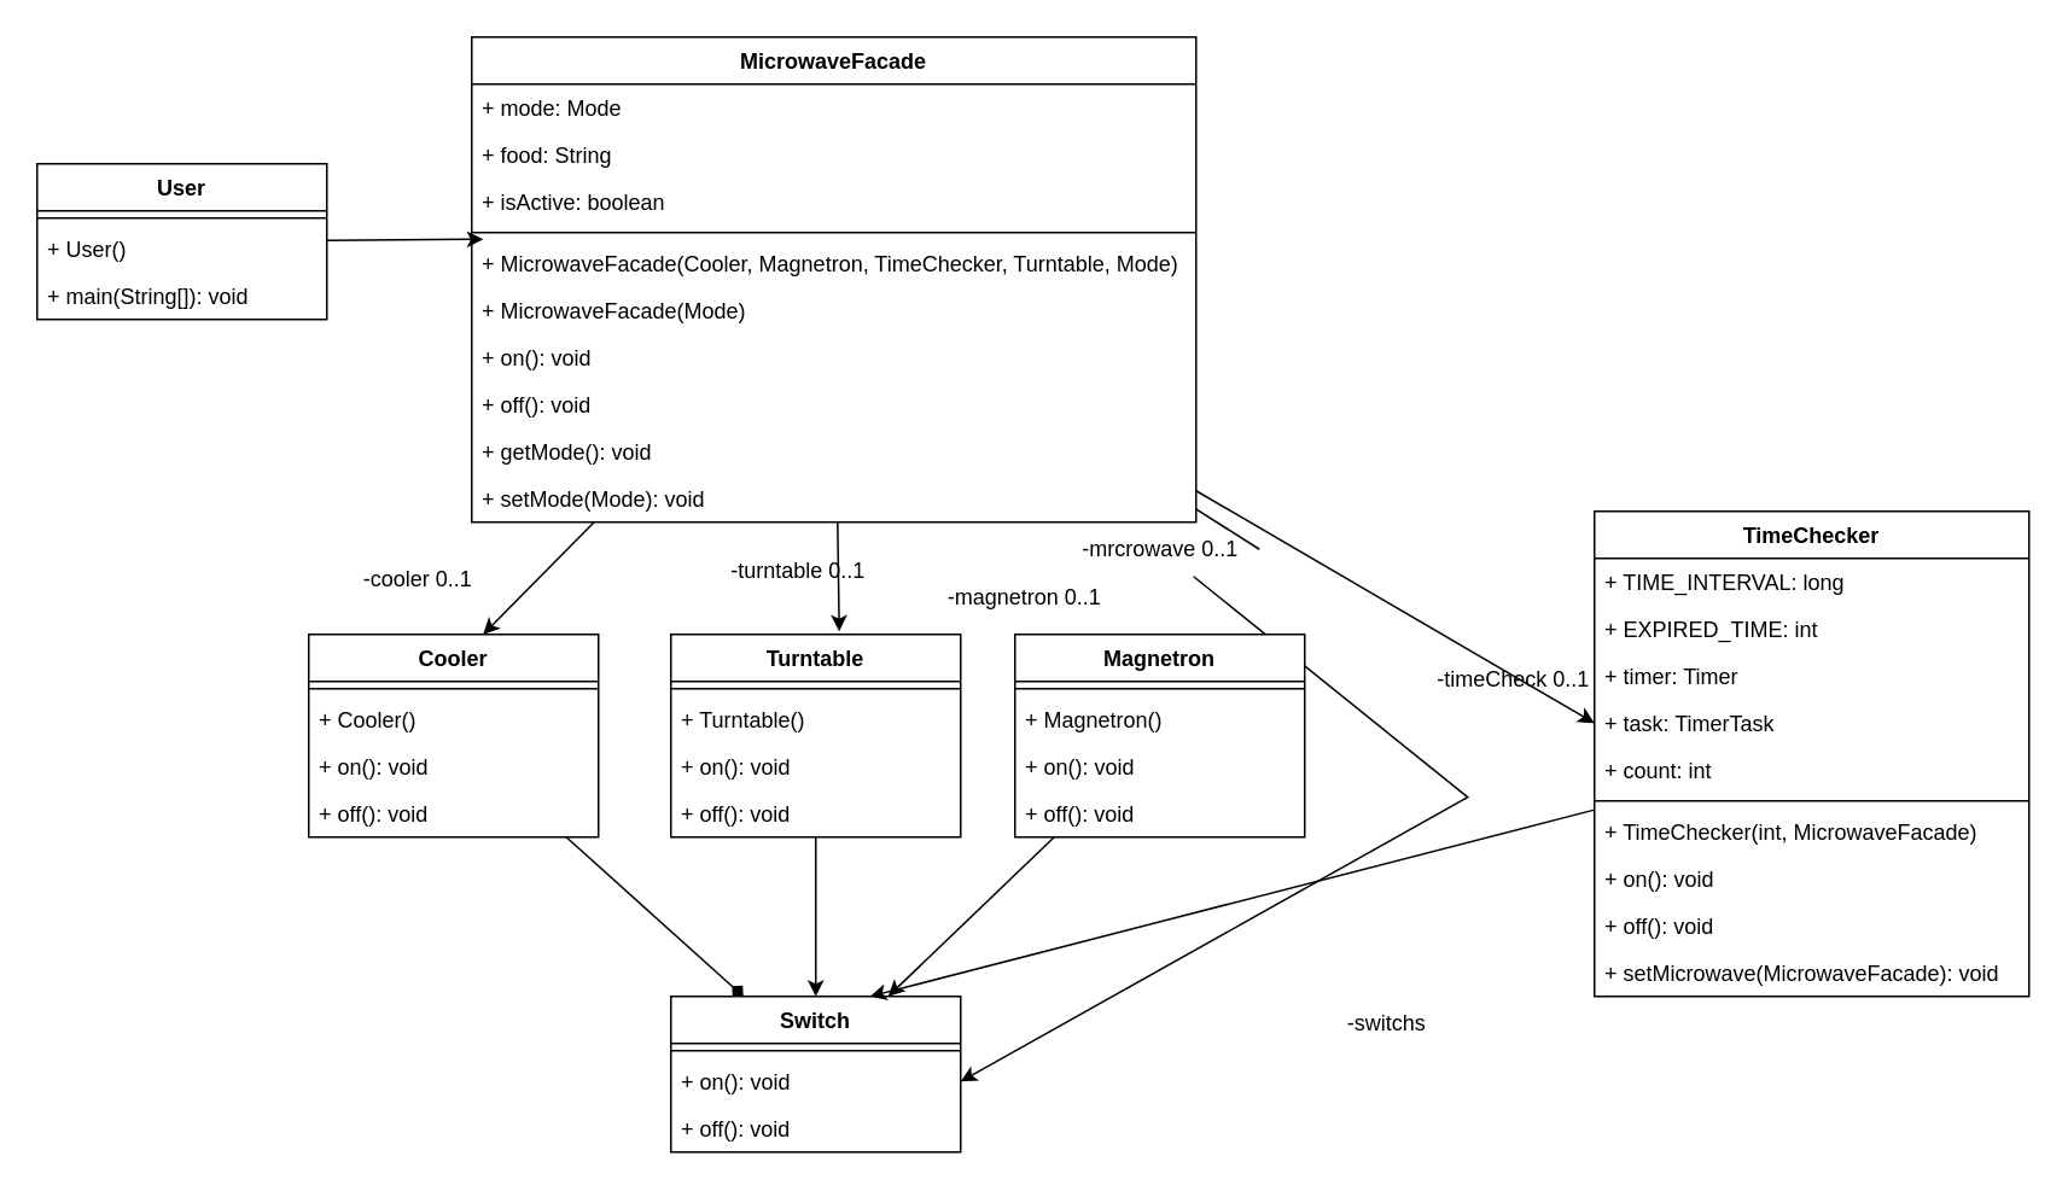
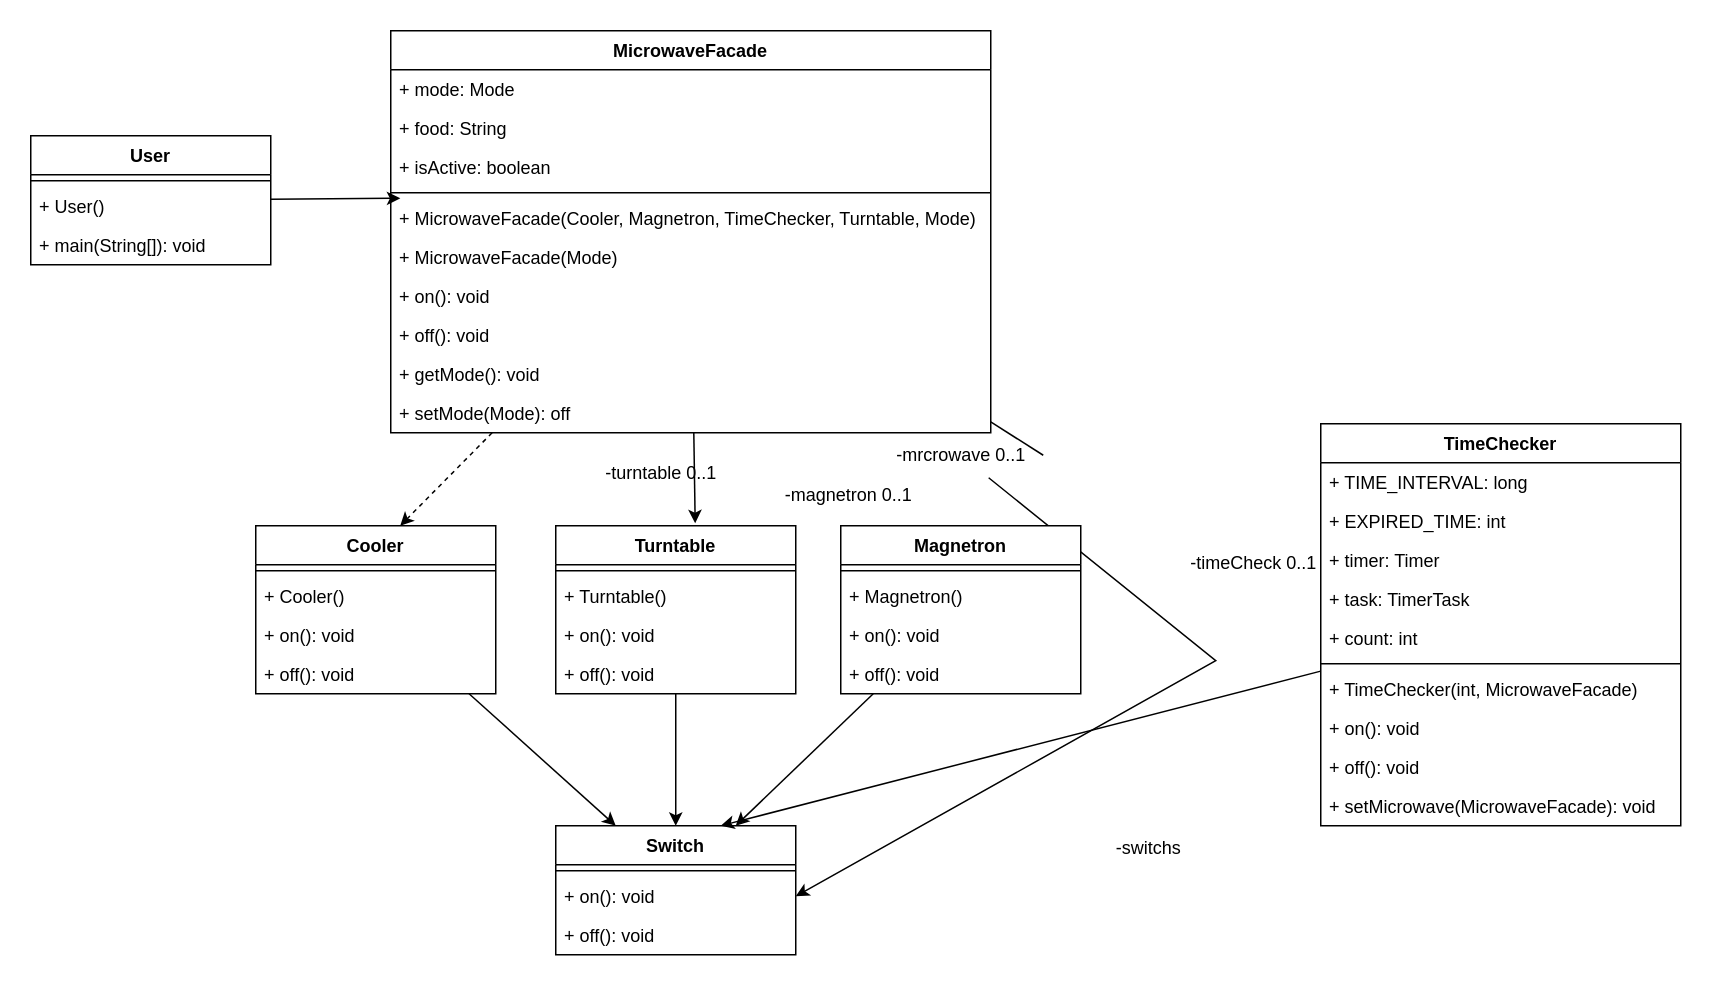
  <mxCell id="0" />
  <mxCell id="1" parent="0" />
  <mxCell id="2" style="edgeStyle=none;rounded=0;orthogonalLoop=1;jettySize=auto;html=1;entryX=0.016;entryY=-0.013;entryDx=0;entryDy=0;entryPerimeter=0;" edge="1" parent="1" source="3" target="16"><mxGeometry relative="1" as="geometry" /></mxCell>
  <mxCell id="3" value="User" style="swimlane;fontStyle=1;align=center;verticalAlign=top;childLayout=stackLayout;horizontal=1;startSize=26;horizontalStack=0;resizeParent=1;resizeParentMax=0;resizeLast=0;collapsible=1;marginBottom=0;" vertex="1" parent="1"><mxGeometry x="20" y="90" width="160" height="86" as="geometry" /></mxCell>
  <mxCell id="4" value="" style="line;strokeWidth=1;fillColor=none;align=left;verticalAlign=middle;spacingTop=-1;spacingLeft=3;spacingRight=3;rotatable=0;labelPosition=right;points=[];portConstraint=eastwest;strokeColor=inherit;" vertex="1" parent="3"><mxGeometry y="26" width="160" height="8" as="geometry" /></mxCell>
  <mxCell id="5" value="+ User()" style="text;strokeColor=none;fillColor=none;align=left;verticalAlign=top;spacingLeft=4;spacingRight=4;overflow=hidden;rotatable=0;points=[[0,0.5],[1,0.5]];portConstraint=eastwest;" vertex="1" parent="3"><mxGeometry y="34" width="160" height="26" as="geometry" /></mxCell>
  <mxCell id="6" value="+ main(String[]): void" style="text;strokeColor=none;fillColor=none;align=left;verticalAlign=top;spacingLeft=4;spacingRight=4;overflow=hidden;rotatable=0;points=[[0,0.5],[1,0.5]];portConstraint=eastwest;" vertex="1" parent="3"><mxGeometry y="60" width="160" height="26" as="geometry" /></mxCell>
- <mxCell id="7" style="edgeStyle=none;rounded=0;orthogonalLoop=1;jettySize=auto;html=1;entryX=0.602;entryY=0;entryDx=0;entryDy=0;entryPerimeter=0;" edge="1" parent="1" source="11" target="23"><mxGeometry relative="1" as="geometry" /></mxCell>
+ <mxCell id="7" style="edgeStyle=none;rounded=0;orthogonalLoop=1;jettySize=auto;html=1;entryX=0.602;entryY=0;entryDx=0;entryDy=0;entryPerimeter=0;dashed=1;" edge="1" parent="1" source="11" target="23"><mxGeometry relative="1" as="geometry" /></mxCell>
  <mxCell id="8" style="edgeStyle=none;rounded=0;orthogonalLoop=1;jettySize=auto;html=1;entryX=0.581;entryY=-0.015;entryDx=0;entryDy=0;entryPerimeter=0;" edge="1" parent="1" source="11" target="29"><mxGeometry relative="1" as="geometry" /></mxCell>
  <mxCell id="9" style="edgeStyle=none;rounded=0;orthogonalLoop=1;jettySize=auto;html=1;entryX=1;entryY=0.5;entryDx=0;entryDy=0;startArrow=none;" edge="1" parent="1" source="59" target="42"><mxGeometry relative="1" as="geometry"><Array as="points"><mxPoint x="810" y="440" /></Array></mxGeometry></mxCell>
- <mxCell id="10" style="edgeStyle=none;rounded=0;orthogonalLoop=1;jettySize=auto;html=1;entryX=0;entryY=0.5;entryDx=0;entryDy=0;" edge="1" parent="1" source="11" target="49"><mxGeometry relative="1" as="geometry" /></mxCell>
  <mxCell id="11" value="MicrowaveFacade" style="swimlane;fontStyle=1;align=center;verticalAlign=top;childLayout=stackLayout;horizontal=1;startSize=26;horizontalStack=0;resizeParent=1;resizeParentMax=0;resizeLast=0;collapsible=1;marginBottom=0;" vertex="1" parent="1"><mxGeometry x="260" y="20" width="400" height="268" as="geometry" /></mxCell>
  <mxCell id="12" value="+ mode: Mode" style="text;strokeColor=none;fillColor=none;align=left;verticalAlign=top;spacingLeft=4;spacingRight=4;overflow=hidden;rotatable=0;points=[[0,0.5],[1,0.5]];portConstraint=eastwest;" vertex="1" parent="11"><mxGeometry y="26" width="400" height="26" as="geometry" /></mxCell>
  <mxCell id="13" value="+ food: String" style="text;strokeColor=none;fillColor=none;align=left;verticalAlign=top;spacingLeft=4;spacingRight=4;overflow=hidden;rotatable=0;points=[[0,0.5],[1,0.5]];portConstraint=eastwest;" vertex="1" parent="11"><mxGeometry y="52" width="400" height="26" as="geometry" /></mxCell>
  <mxCell id="14" value="+ isActive: boolean" style="text;strokeColor=none;fillColor=none;align=left;verticalAlign=top;spacingLeft=4;spacingRight=4;overflow=hidden;rotatable=0;points=[[0,0.5],[1,0.5]];portConstraint=eastwest;" vertex="1" parent="11"><mxGeometry y="78" width="400" height="26" as="geometry" /></mxCell>
  <mxCell id="15" value="" style="line;strokeWidth=1;fillColor=none;align=left;verticalAlign=middle;spacingTop=-1;spacingLeft=3;spacingRight=3;rotatable=0;labelPosition=right;points=[];portConstraint=eastwest;strokeColor=inherit;" vertex="1" parent="11"><mxGeometry y="104" width="400" height="8" as="geometry" /></mxCell>
  <mxCell id="16" value="+ MicrowaveFacade(Cooler, Magnetron, TimeChecker, Turntable, Mode)" style="text;strokeColor=none;fillColor=none;align=left;verticalAlign=top;spacingLeft=4;spacingRight=4;overflow=hidden;rotatable=0;points=[[0,0.5],[1,0.5]];portConstraint=eastwest;" vertex="1" parent="11"><mxGeometry y="112" width="400" height="26" as="geometry" /></mxCell>
  <mxCell id="17" value="+ MicrowaveFacade(Mode)" style="text;strokeColor=none;fillColor=none;align=left;verticalAlign=top;spacingLeft=4;spacingRight=4;overflow=hidden;rotatable=0;points=[[0,0.5],[1,0.5]];portConstraint=eastwest;" vertex="1" parent="11"><mxGeometry y="138" width="400" height="26" as="geometry" /></mxCell>
  <mxCell id="18" value="+ on(): void" style="text;strokeColor=none;fillColor=none;align=left;verticalAlign=top;spacingLeft=4;spacingRight=4;overflow=hidden;rotatable=0;points=[[0,0.5],[1,0.5]];portConstraint=eastwest;" vertex="1" parent="11"><mxGeometry y="164" width="400" height="26" as="geometry" /></mxCell>
  <mxCell id="19" value="+ off(): void" style="text;strokeColor=none;fillColor=none;align=left;verticalAlign=top;spacingLeft=4;spacingRight=4;overflow=hidden;rotatable=0;points=[[0,0.5],[1,0.5]];portConstraint=eastwest;" vertex="1" parent="11"><mxGeometry y="190" width="400" height="26" as="geometry" /></mxCell>
  <mxCell id="20" value="+ getMode(): void" style="text;strokeColor=none;fillColor=none;align=left;verticalAlign=top;spacingLeft=4;spacingRight=4;overflow=hidden;rotatable=0;points=[[0,0.5],[1,0.5]];portConstraint=eastwest;" vertex="1" parent="11"><mxGeometry y="216" width="400" height="26" as="geometry" /></mxCell>
- <mxCell id="21" value="+ setMode(Mode): void" style="text;strokeColor=none;fillColor=none;align=left;verticalAlign=top;spacingLeft=4;spacingRight=4;overflow=hidden;rotatable=0;points=[[0,0.5],[1,0.5]];portConstraint=eastwest;" vertex="1" parent="11"><mxGeometry y="242" width="400" height="26" as="geometry" /></mxCell>
- <mxCell id="22" style="rounded=0;orthogonalLoop=1;jettySize=auto;html=1;entryX=0.25;entryY=0;entryDx=0;entryDy=0;endArrow=diamond;" edge="1" parent="1" source="23" target="40"><mxGeometry relative="1" as="geometry" /></mxCell>
+ <mxCell id="21" value="+ setMode(Mode): off" style="text;strokeColor=none;fillColor=none;align=left;verticalAlign=top;spacingLeft=4;spacingRight=4;overflow=hidden;rotatable=0;points=[[0,0.5],[1,0.5]];portConstraint=eastwest;" vertex="1" parent="11"><mxGeometry y="242" width="400" height="26" as="geometry" /></mxCell>
+ <mxCell id="22" style="rounded=0;orthogonalLoop=1;jettySize=auto;html=1;entryX=0.25;entryY=0;entryDx=0;entryDy=0;" edge="1" parent="1" source="23" target="40"><mxGeometry relative="1" as="geometry" /></mxCell>
  <mxCell id="23" value="Cooler" style="swimlane;fontStyle=1;align=center;verticalAlign=top;childLayout=stackLayout;horizontal=1;startSize=26;horizontalStack=0;resizeParent=1;resizeParentMax=0;resizeLast=0;collapsible=1;marginBottom=0;" vertex="1" parent="1"><mxGeometry x="170" y="350" width="160" height="112" as="geometry" /></mxCell>
  <mxCell id="24" value="" style="line;strokeWidth=1;fillColor=none;align=left;verticalAlign=middle;spacingTop=-1;spacingLeft=3;spacingRight=3;rotatable=0;labelPosition=right;points=[];portConstraint=eastwest;strokeColor=inherit;" vertex="1" parent="23"><mxGeometry y="26" width="160" height="8" as="geometry" /></mxCell>
  <mxCell id="25" value="+ Cooler()" style="text;strokeColor=none;fillColor=none;align=left;verticalAlign=top;spacingLeft=4;spacingRight=4;overflow=hidden;rotatable=0;points=[[0,0.5],[1,0.5]];portConstraint=eastwest;" vertex="1" parent="23"><mxGeometry y="34" width="160" height="26" as="geometry" /></mxCell>
  <mxCell id="26" value="+ on(): void" style="text;strokeColor=none;fillColor=none;align=left;verticalAlign=top;spacingLeft=4;spacingRight=4;overflow=hidden;rotatable=0;points=[[0,0.5],[1,0.5]];portConstraint=eastwest;" vertex="1" parent="23"><mxGeometry y="60" width="160" height="26" as="geometry" /></mxCell>
  <mxCell id="27" value="+ off(): void" style="text;strokeColor=none;fillColor=none;align=left;verticalAlign=top;spacingLeft=4;spacingRight=4;overflow=hidden;rotatable=0;points=[[0,0.5],[1,0.5]];portConstraint=eastwest;" vertex="1" parent="23"><mxGeometry y="86" width="160" height="26" as="geometry" /></mxCell>
  <mxCell id="28" style="edgeStyle=none;rounded=0;orthogonalLoop=1;jettySize=auto;html=1;entryX=0.5;entryY=0;entryDx=0;entryDy=0;" edge="1" parent="1" source="29" target="40"><mxGeometry relative="1" as="geometry" /></mxCell>
  <mxCell id="29" value="Turntable" style="swimlane;fontStyle=1;align=center;verticalAlign=top;childLayout=stackLayout;horizontal=1;startSize=26;horizontalStack=0;resizeParent=1;resizeParentMax=0;resizeLast=0;collapsible=1;marginBottom=0;" vertex="1" parent="1"><mxGeometry x="370" y="350" width="160" height="112" as="geometry" /></mxCell>
  <mxCell id="30" value="" style="line;strokeWidth=1;fillColor=none;align=left;verticalAlign=middle;spacingTop=-1;spacingLeft=3;spacingRight=3;rotatable=0;labelPosition=right;points=[];portConstraint=eastwest;strokeColor=inherit;" vertex="1" parent="29"><mxGeometry y="26" width="160" height="8" as="geometry" /></mxCell>
  <mxCell id="31" value="+ Turntable()" style="text;strokeColor=none;fillColor=none;align=left;verticalAlign=top;spacingLeft=4;spacingRight=4;overflow=hidden;rotatable=0;points=[[0,0.5],[1,0.5]];portConstraint=eastwest;" vertex="1" parent="29"><mxGeometry y="34" width="160" height="26" as="geometry" /></mxCell>
  <mxCell id="32" value="+ on(): void" style="text;strokeColor=none;fillColor=none;align=left;verticalAlign=top;spacingLeft=4;spacingRight=4;overflow=hidden;rotatable=0;points=[[0,0.5],[1,0.5]];portConstraint=eastwest;" vertex="1" parent="29"><mxGeometry y="60" width="160" height="26" as="geometry" /></mxCell>
  <mxCell id="33" value="+ off(): void" style="text;strokeColor=none;fillColor=none;align=left;verticalAlign=top;spacingLeft=4;spacingRight=4;overflow=hidden;rotatable=0;points=[[0,0.5],[1,0.5]];portConstraint=eastwest;" vertex="1" parent="29"><mxGeometry y="86" width="160" height="26" as="geometry" /></mxCell>
  <mxCell id="34" style="edgeStyle=none;rounded=0;orthogonalLoop=1;jettySize=auto;html=1;entryX=0.75;entryY=0;entryDx=0;entryDy=0;" edge="1" parent="1" source="35" target="40"><mxGeometry relative="1" as="geometry" /></mxCell>
  <mxCell id="35" value="Magnetron" style="swimlane;fontStyle=1;align=center;verticalAlign=top;childLayout=stackLayout;horizontal=1;startSize=26;horizontalStack=0;resizeParent=1;resizeParentMax=0;resizeLast=0;collapsible=1;marginBottom=0;" vertex="1" parent="1"><mxGeometry x="560" y="350" width="160" height="112" as="geometry" /></mxCell>
  <mxCell id="36" value="" style="line;strokeWidth=1;fillColor=none;align=left;verticalAlign=middle;spacingTop=-1;spacingLeft=3;spacingRight=3;rotatable=0;labelPosition=right;points=[];portConstraint=eastwest;strokeColor=inherit;" vertex="1" parent="35"><mxGeometry y="26" width="160" height="8" as="geometry" /></mxCell>
  <mxCell id="37" value="+ Magnetron()" style="text;strokeColor=none;fillColor=none;align=left;verticalAlign=top;spacingLeft=4;spacingRight=4;overflow=hidden;rotatable=0;points=[[0,0.5],[1,0.5]];portConstraint=eastwest;" vertex="1" parent="35"><mxGeometry y="34" width="160" height="26" as="geometry" /></mxCell>
  <mxCell id="38" value="+ on(): void" style="text;strokeColor=none;fillColor=none;align=left;verticalAlign=top;spacingLeft=4;spacingRight=4;overflow=hidden;rotatable=0;points=[[0,0.5],[1,0.5]];portConstraint=eastwest;" vertex="1" parent="35"><mxGeometry y="60" width="160" height="26" as="geometry" /></mxCell>
  <mxCell id="39" value="+ off(): void" style="text;strokeColor=none;fillColor=none;align=left;verticalAlign=top;spacingLeft=4;spacingRight=4;overflow=hidden;rotatable=0;points=[[0,0.5],[1,0.5]];portConstraint=eastwest;" vertex="1" parent="35"><mxGeometry y="86" width="160" height="26" as="geometry" /></mxCell>
  <mxCell id="40" value="Switch" style="swimlane;fontStyle=1;align=center;verticalAlign=top;childLayout=stackLayout;horizontal=1;startSize=26;horizontalStack=0;resizeParent=1;resizeParentMax=0;resizeLast=0;collapsible=1;marginBottom=0;" vertex="1" parent="1"><mxGeometry x="370" y="550" width="160" height="86" as="geometry" /></mxCell>
  <mxCell id="41" value="" style="line;strokeWidth=1;fillColor=none;align=left;verticalAlign=middle;spacingTop=-1;spacingLeft=3;spacingRight=3;rotatable=0;labelPosition=right;points=[];portConstraint=eastwest;strokeColor=inherit;" vertex="1" parent="40"><mxGeometry y="26" width="160" height="8" as="geometry" /></mxCell>
  <mxCell id="42" value="+ on(): void" style="text;strokeColor=none;fillColor=none;align=left;verticalAlign=top;spacingLeft=4;spacingRight=4;overflow=hidden;rotatable=0;points=[[0,0.5],[1,0.5]];portConstraint=eastwest;" vertex="1" parent="40"><mxGeometry y="34" width="160" height="26" as="geometry" /></mxCell>
  <mxCell id="43" value="+ off(): void" style="text;strokeColor=none;fillColor=none;align=left;verticalAlign=top;spacingLeft=4;spacingRight=4;overflow=hidden;rotatable=0;points=[[0,0.5],[1,0.5]];portConstraint=eastwest;" vertex="1" parent="40"><mxGeometry y="60" width="160" height="26" as="geometry" /></mxCell>
  <mxCell id="44" style="edgeStyle=none;rounded=0;orthogonalLoop=1;jettySize=auto;html=1;" edge="1" parent="1" source="45"><mxGeometry relative="1" as="geometry"><mxPoint x="480" y="550" as="targetPoint" /></mxGeometry></mxCell>
  <mxCell id="45" value="TimeChecker" style="swimlane;fontStyle=1;align=center;verticalAlign=top;childLayout=stackLayout;horizontal=1;startSize=26;horizontalStack=0;resizeParent=1;resizeParentMax=0;resizeLast=0;collapsible=1;marginBottom=0;" vertex="1" parent="1"><mxGeometry x="880" y="282" width="240" height="268" as="geometry" /></mxCell>
  <mxCell id="46" value="+ TIME_INTERVAL: long" style="text;strokeColor=none;fillColor=none;align=left;verticalAlign=top;spacingLeft=4;spacingRight=4;overflow=hidden;rotatable=0;points=[[0,0.5],[1,0.5]];portConstraint=eastwest;" vertex="1" parent="45"><mxGeometry y="26" width="240" height="26" as="geometry" /></mxCell>
  <mxCell id="47" value="+ EXPIRED_TIME: int" style="text;strokeColor=none;fillColor=none;align=left;verticalAlign=top;spacingLeft=4;spacingRight=4;overflow=hidden;rotatable=0;points=[[0,0.5],[1,0.5]];portConstraint=eastwest;" vertex="1" parent="45"><mxGeometry y="52" width="240" height="26" as="geometry" /></mxCell>
  <mxCell id="48" value="+ timer: Timer" style="text;strokeColor=none;fillColor=none;align=left;verticalAlign=top;spacingLeft=4;spacingRight=4;overflow=hidden;rotatable=0;points=[[0,0.5],[1,0.5]];portConstraint=eastwest;" vertex="1" parent="45"><mxGeometry y="78" width="240" height="26" as="geometry" /></mxCell>
  <mxCell id="49" value="+ task: TimerTask" style="text;strokeColor=none;fillColor=none;align=left;verticalAlign=top;spacingLeft=4;spacingRight=4;overflow=hidden;rotatable=0;points=[[0,0.5],[1,0.5]];portConstraint=eastwest;" vertex="1" parent="45"><mxGeometry y="104" width="240" height="26" as="geometry" /></mxCell>
  <mxCell id="50" value="+ count: int" style="text;strokeColor=none;fillColor=none;align=left;verticalAlign=top;spacingLeft=4;spacingRight=4;overflow=hidden;rotatable=0;points=[[0,0.5],[1,0.5]];portConstraint=eastwest;" vertex="1" parent="45"><mxGeometry y="130" width="240" height="26" as="geometry" /></mxCell>
  <mxCell id="51" value="" style="line;strokeWidth=1;fillColor=none;align=left;verticalAlign=middle;spacingTop=-1;spacingLeft=3;spacingRight=3;rotatable=0;labelPosition=right;points=[];portConstraint=eastwest;strokeColor=inherit;" vertex="1" parent="45"><mxGeometry y="156" width="240" height="8" as="geometry" /></mxCell>
  <mxCell id="52" value="+ TimeChecker(int, MicrowaveFacade)" style="text;strokeColor=none;fillColor=none;align=left;verticalAlign=top;spacingLeft=4;spacingRight=4;overflow=hidden;rotatable=0;points=[[0,0.5],[1,0.5]];portConstraint=eastwest;" vertex="1" parent="45"><mxGeometry y="164" width="240" height="26" as="geometry" /></mxCell>
  <mxCell id="53" value="+ on(): void" style="text;strokeColor=none;fillColor=none;align=left;verticalAlign=top;spacingLeft=4;spacingRight=4;overflow=hidden;rotatable=0;points=[[0,0.5],[1,0.5]];portConstraint=eastwest;" vertex="1" parent="45"><mxGeometry y="190" width="240" height="26" as="geometry" /></mxCell>
  <mxCell id="54" value="+ off(): void" style="text;strokeColor=none;fillColor=none;align=left;verticalAlign=top;spacingLeft=4;spacingRight=4;overflow=hidden;rotatable=0;points=[[0,0.5],[1,0.5]];portConstraint=eastwest;" vertex="1" parent="45"><mxGeometry y="216" width="240" height="26" as="geometry" /></mxCell>
  <mxCell id="55" value="+ setMicrowave(MicrowaveFacade): void" style="text;strokeColor=none;fillColor=none;align=left;verticalAlign=top;spacingLeft=4;spacingRight=4;overflow=hidden;rotatable=0;points=[[0,0.5],[1,0.5]];portConstraint=eastwest;" vertex="1" parent="45"><mxGeometry y="242" width="240" height="26" as="geometry" /></mxCell>
- <mxCell id="56" value="-cooler 0..1" style="text;html=1;align=center;verticalAlign=middle;resizable=0;points=[];autosize=1;strokeColor=none;fillColor=none;" vertex="1" parent="1"><mxGeometry x="190" y="305" width="80" height="30" as="geometry" /></mxCell>
  <mxCell id="57" value="-turntable 0..1" style="text;html=1;align=center;verticalAlign=middle;resizable=0;points=[];autosize=1;strokeColor=none;fillColor=none;" vertex="1" parent="1"><mxGeometry x="390" y="300" width="100" height="30" as="geometry" /></mxCell>
  <mxCell id="58" value="-magnetron 0..1" style="text;html=1;align=center;verticalAlign=middle;resizable=0;points=[];autosize=1;strokeColor=none;fillColor=none;" vertex="1" parent="1"><mxGeometry x="510" y="315" width="110" height="30" as="geometry" /></mxCell>
  <mxCell id="59" value="-mrcrowave 0..1" style="text;html=1;align=center;verticalAlign=middle;resizable=0;points=[];autosize=1;strokeColor=none;fillColor=none;" vertex="1" parent="1"><mxGeometry x="585" y="288" width="110" height="30" as="geometry" /></mxCell>
  <mxCell id="60" value="" style="edgeStyle=none;rounded=0;orthogonalLoop=1;jettySize=auto;html=1;entryX=1;entryY=0.5;entryDx=0;entryDy=0;endArrow=none;" edge="1" parent="1" source="11" target="59"><mxGeometry relative="1" as="geometry"><mxPoint x="623.986" y="288" as="sourcePoint" /><mxPoint x="530" y="597" as="targetPoint" /><Array as="points" /></mxGeometry></mxCell>
  <mxCell id="61" value="-timeCheck 0..1" style="text;html=1;align=center;verticalAlign=middle;resizable=0;points=[];autosize=1;strokeColor=none;fillColor=none;" vertex="1" parent="1"><mxGeometry x="780" y="360" width="110" height="30" as="geometry" /></mxCell>
  <mxCell id="62" value="-switchs" style="text;html=1;align=center;verticalAlign=middle;resizable=0;points=[];autosize=1;strokeColor=none;fillColor=none;" vertex="1" parent="1"><mxGeometry x="730" y="550" width="70" height="30" as="geometry" /></mxCell>
